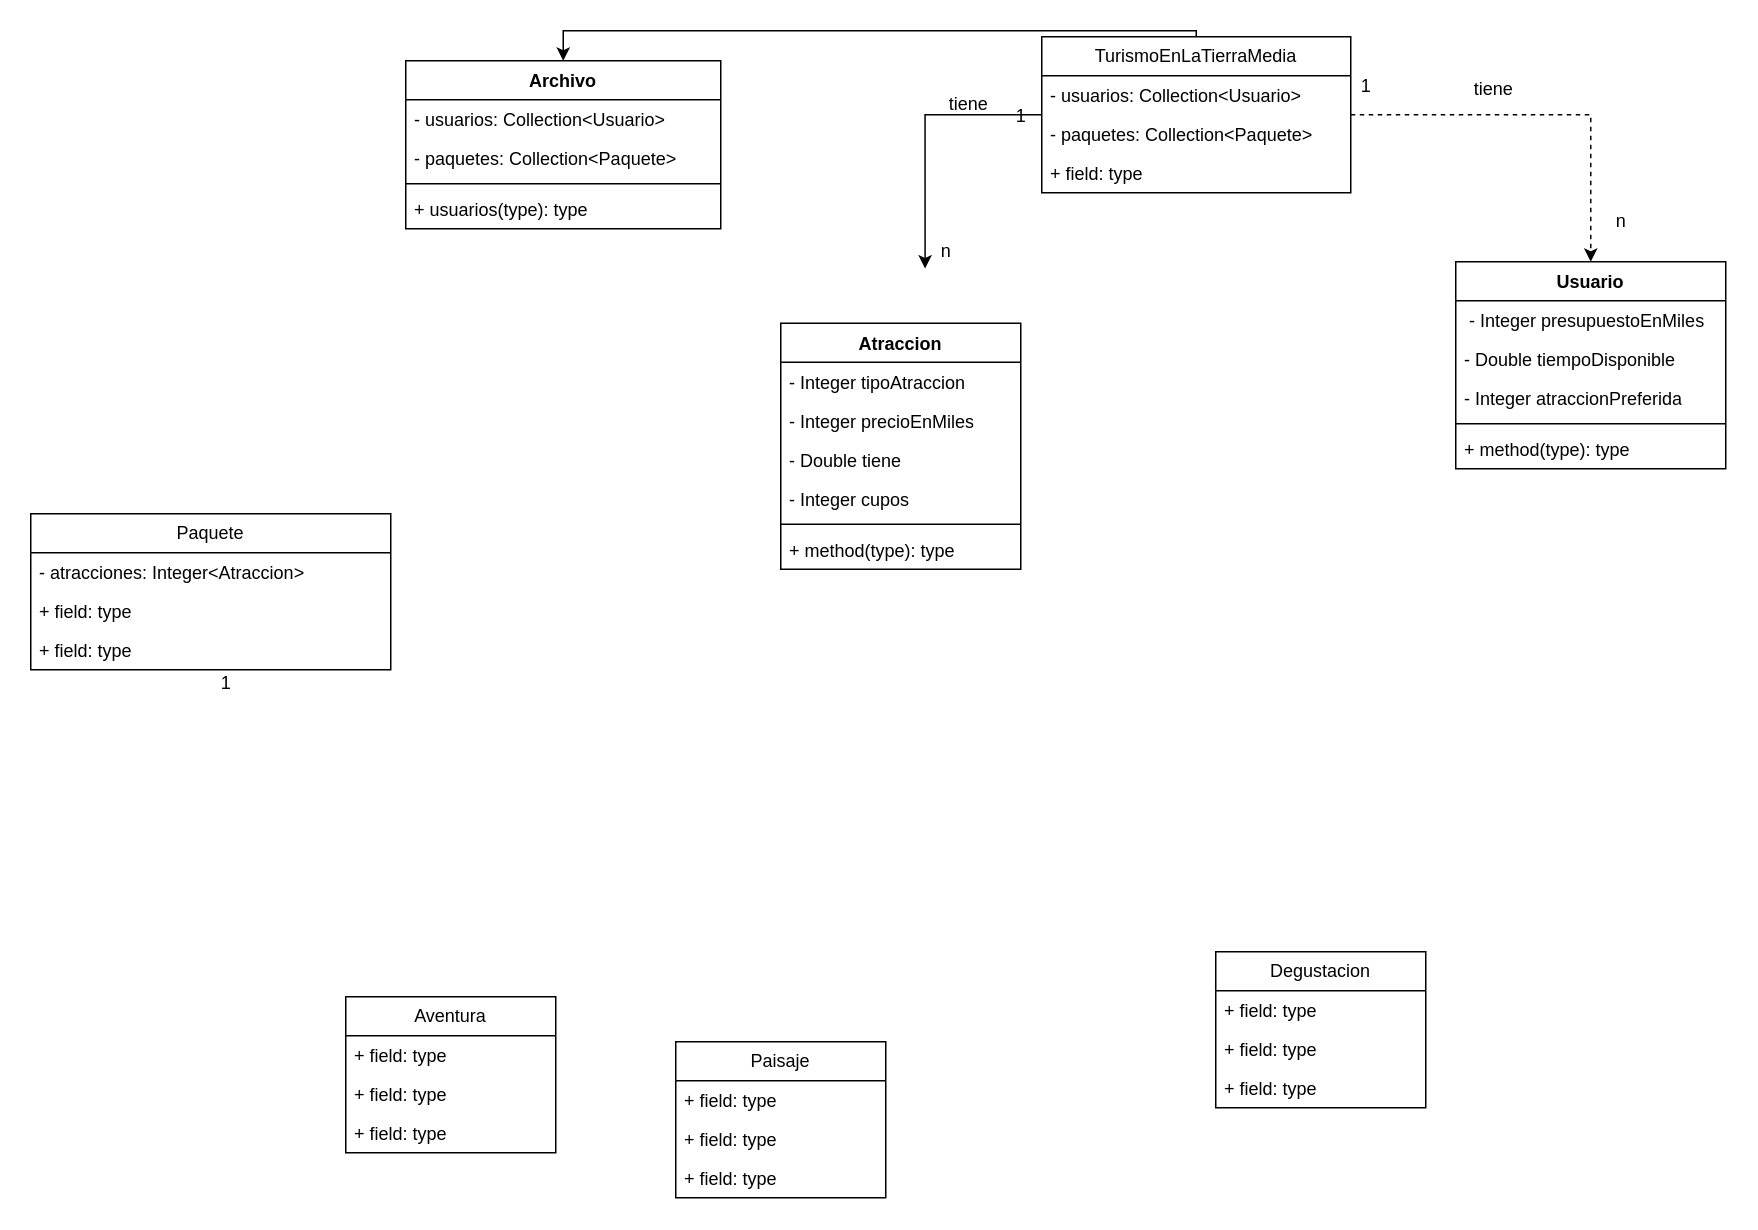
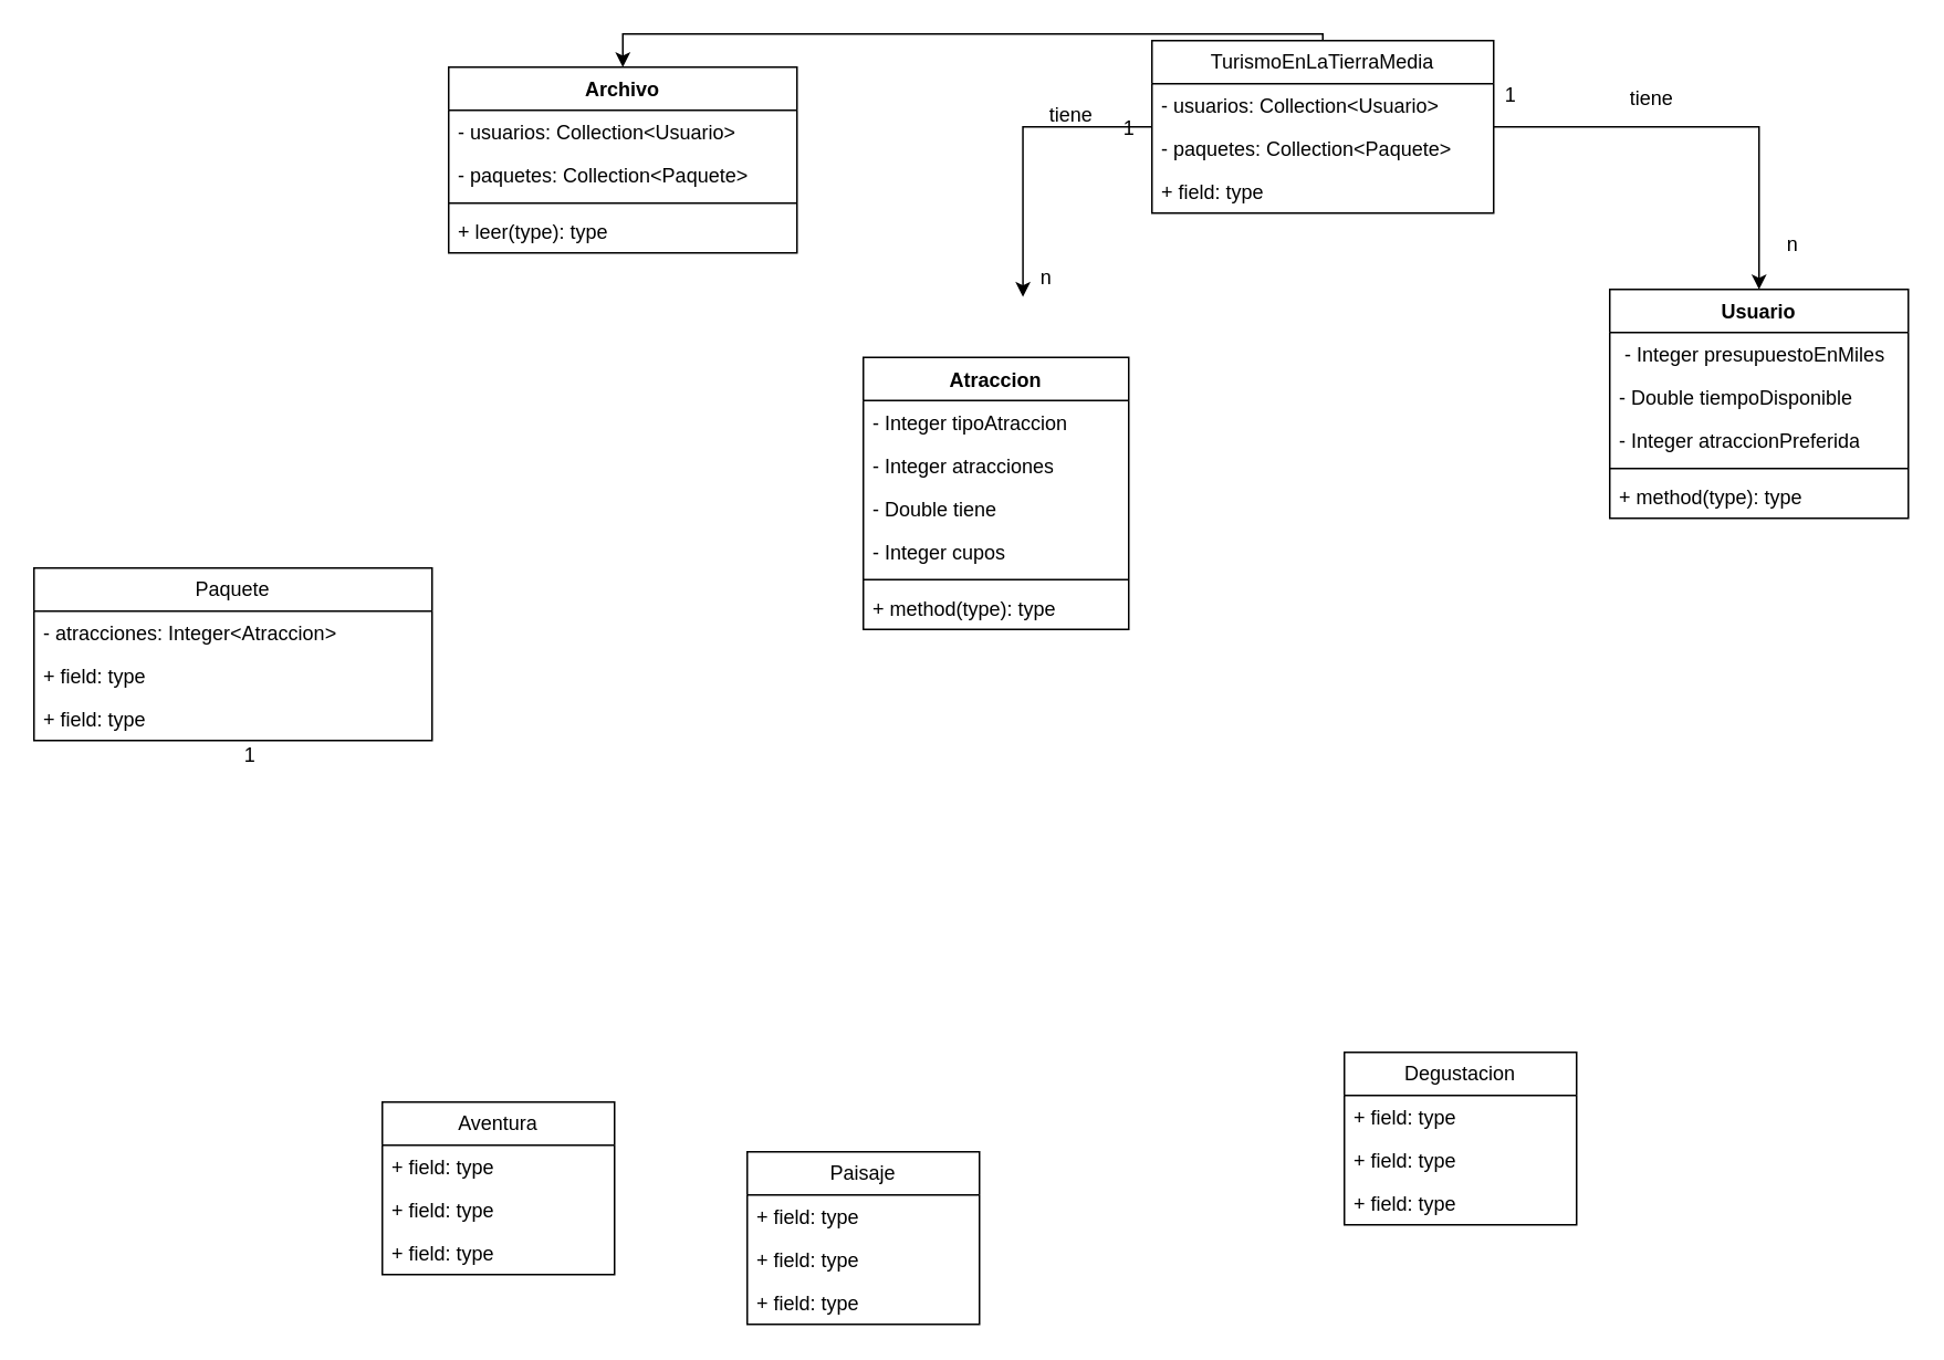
  <mxCell id="0" />
  <mxCell id="1" parent="0" />
  <mxCell id="2" value="Atraccion" style="swimlane;fontStyle=1;align=center;verticalAlign=top;childLayout=stackLayout;horizontal=1;startSize=26;horizontalStack=0;resizeParent=1;resizeParentMax=0;resizeLast=0;collapsible=1;marginBottom=0;whiteSpace=wrap;html=1;" parent="1" vertex="1"><mxGeometry x="520" y="215" width="160" height="164" as="geometry"><mxRectangle x="300" y="60" width="120" height="30" as="alternateBounds" /></mxGeometry></mxCell>
  <mxCell id="3" value="- Integer tipoAtraccion" style="text;strokeColor=none;fillColor=none;align=left;verticalAlign=top;spacingLeft=4;spacingRight=4;overflow=hidden;rotatable=0;points=[[0,0.5],[1,0.5]];portConstraint=eastwest;whiteSpace=wrap;html=1;" parent="2" vertex="1"><mxGeometry y="26" width="160" height="26" as="geometry" /></mxCell>
- <mxCell id="4" value="- Integer precioEnMiles" style="text;strokeColor=none;fillColor=none;align=left;verticalAlign=top;spacingLeft=4;spacingRight=4;overflow=hidden;rotatable=0;points=[[0,0.5],[1,0.5]];portConstraint=eastwest;whiteSpace=wrap;html=1;" parent="2" vertex="1"><mxGeometry y="52" width="160" height="26" as="geometry" /></mxCell>
+ <mxCell id="4" value="- Integer atracciones" style="text;strokeColor=none;fillColor=none;align=left;verticalAlign=top;spacingLeft=4;spacingRight=4;overflow=hidden;rotatable=0;points=[[0,0.5],[1,0.5]];portConstraint=eastwest;whiteSpace=wrap;html=1;" parent="2" vertex="1"><mxGeometry y="52" width="160" height="26" as="geometry" /></mxCell>
  <mxCell id="5" value="- Double tiene" style="text;strokeColor=none;fillColor=none;align=left;verticalAlign=top;spacingLeft=4;spacingRight=4;overflow=hidden;rotatable=0;points=[[0,0.5],[1,0.5]];portConstraint=eastwest;whiteSpace=wrap;html=1;" parent="2" vertex="1"><mxGeometry y="78" width="160" height="26" as="geometry" /></mxCell>
  <mxCell id="6" value="- Integer cupos" style="text;strokeColor=none;fillColor=none;align=left;verticalAlign=top;spacingLeft=4;spacingRight=4;overflow=hidden;rotatable=0;points=[[0,0.5],[1,0.5]];portConstraint=eastwest;whiteSpace=wrap;html=1;" parent="2" vertex="1"><mxGeometry y="104" width="160" height="26" as="geometry" /></mxCell>
  <mxCell id="7" value="" style="line;strokeWidth=1;fillColor=none;align=left;verticalAlign=middle;spacingTop=-1;spacingLeft=3;spacingRight=3;rotatable=0;labelPosition=right;points=[];portConstraint=eastwest;strokeColor=inherit;" parent="2" vertex="1"><mxGeometry y="130" width="160" height="8" as="geometry" /></mxCell>
  <mxCell id="8" value="+ method(type): type" style="text;strokeColor=none;fillColor=none;align=left;verticalAlign=top;spacingLeft=4;spacingRight=4;overflow=hidden;rotatable=0;points=[[0,0.5],[1,0.5]];portConstraint=eastwest;whiteSpace=wrap;html=1;" parent="2" vertex="1"><mxGeometry y="138" width="160" height="26" as="geometry" /></mxCell>
  <mxCell id="9" value="Usuario" style="swimlane;fontStyle=1;align=center;verticalAlign=top;childLayout=stackLayout;horizontal=1;startSize=26;horizontalStack=0;resizeParent=1;resizeParentMax=0;resizeLast=0;collapsible=1;marginBottom=0;whiteSpace=wrap;html=1;" parent="1" vertex="1"><mxGeometry x="970" y="174" width="180" height="138" as="geometry" /></mxCell>
  <mxCell id="10" value="&amp;nbsp;- Integer presupuestoEnMiles" style="text;strokeColor=none;fillColor=none;align=left;verticalAlign=top;spacingLeft=4;spacingRight=4;overflow=hidden;rotatable=0;points=[[0,0.5],[1,0.5]];portConstraint=eastwest;whiteSpace=wrap;html=1;" parent="9" vertex="1"><mxGeometry y="26" width="180" height="26" as="geometry" /></mxCell>
  <mxCell id="11" value="- Double tiempoDisponible" style="text;strokeColor=none;fillColor=none;align=left;verticalAlign=top;spacingLeft=4;spacingRight=4;overflow=hidden;rotatable=0;points=[[0,0.5],[1,0.5]];portConstraint=eastwest;whiteSpace=wrap;html=1;" parent="9" vertex="1"><mxGeometry y="52" width="180" height="26" as="geometry" /></mxCell>
  <mxCell id="12" value="- Integer atraccionPreferida" style="text;strokeColor=none;fillColor=none;align=left;verticalAlign=top;spacingLeft=4;spacingRight=4;overflow=hidden;rotatable=0;points=[[0,0.5],[1,0.5]];portConstraint=eastwest;whiteSpace=wrap;html=1;" parent="9" vertex="1"><mxGeometry y="78" width="180" height="26" as="geometry" /></mxCell>
  <mxCell id="13" value="" style="line;strokeWidth=1;fillColor=none;align=left;verticalAlign=middle;spacingTop=-1;spacingLeft=3;spacingRight=3;rotatable=0;labelPosition=right;points=[];portConstraint=eastwest;strokeColor=inherit;" parent="9" vertex="1"><mxGeometry y="104" width="180" height="8" as="geometry" /></mxCell>
  <mxCell id="14" value="+ method(type): type" style="text;strokeColor=none;fillColor=none;align=left;verticalAlign=top;spacingLeft=4;spacingRight=4;overflow=hidden;rotatable=0;points=[[0,0.5],[1,0.5]];portConstraint=eastwest;whiteSpace=wrap;html=1;" parent="9" vertex="1"><mxGeometry y="112" width="180" height="26" as="geometry" /></mxCell>
  <mxCell id="15" style="edgeStyle=orthogonalEdgeStyle;rounded=0;orthogonalLoop=1;jettySize=auto;html=1;entryX=0.041;entryY=0.884;entryDx=0;entryDy=0;entryPerimeter=0;" parent="1" source="18" target="32" edge="1"><mxGeometry relative="1" as="geometry" /></mxCell>
- <mxCell id="16" style="edgeStyle=orthogonalEdgeStyle;rounded=0;orthogonalLoop=1;jettySize=auto;html=1;entryX=0.5;entryY=0;entryDx=0;entryDy=0;dashed=1;" parent="1" source="18" target="9" edge="1"><mxGeometry relative="1" as="geometry" /></mxCell>
+ <mxCell id="16" style="edgeStyle=orthogonalEdgeStyle;rounded=0;orthogonalLoop=1;jettySize=auto;html=1;entryX=0.5;entryY=0;entryDx=0;entryDy=0;" parent="1" source="18" target="9" edge="1"><mxGeometry relative="1" as="geometry" /></mxCell>
  <mxCell id="17" style="edgeStyle=orthogonalEdgeStyle;rounded=0;orthogonalLoop=1;jettySize=auto;html=1;entryX=0.5;entryY=0;entryDx=0;entryDy=0;" parent="1" source="18" target="45" edge="1"><mxGeometry relative="1" as="geometry"><Array as="points"><mxPoint x="797" y="20" /><mxPoint x="375" y="20" /></Array></mxGeometry></mxCell>
  <mxCell id="18" value="TurismoEnLaTierraMedia" style="swimlane;fontStyle=0;childLayout=stackLayout;horizontal=1;startSize=26;fillColor=none;horizontalStack=0;resizeParent=1;resizeParentMax=0;resizeLast=0;collapsible=1;marginBottom=0;whiteSpace=wrap;html=1;" parent="1" vertex="1"><mxGeometry x="694" y="24" width="206" height="104" as="geometry" /></mxCell>
  <mxCell id="19" value="- usuarios: Collection&amp;lt;Usuario&amp;gt;" style="text;strokeColor=none;fillColor=none;align=left;verticalAlign=top;spacingLeft=4;spacingRight=4;overflow=hidden;rotatable=0;points=[[0,0.5],[1,0.5]];portConstraint=eastwest;whiteSpace=wrap;html=1;" parent="18" vertex="1"><mxGeometry y="26" width="206" height="26" as="geometry" /></mxCell>
  <mxCell id="20" value="- paquetes: Collection&amp;lt;Paquete&amp;gt;" style="text;strokeColor=none;fillColor=none;align=left;verticalAlign=top;spacingLeft=4;spacingRight=4;overflow=hidden;rotatable=0;points=[[0,0.5],[1,0.5]];portConstraint=eastwest;whiteSpace=wrap;html=1;" parent="18" vertex="1"><mxGeometry y="52" width="206" height="26" as="geometry" /></mxCell>
  <mxCell id="21" value="+ field: type" style="text;strokeColor=none;fillColor=none;align=left;verticalAlign=top;spacingLeft=4;spacingRight=4;overflow=hidden;rotatable=0;points=[[0,0.5],[1,0.5]];portConstraint=eastwest;whiteSpace=wrap;html=1;" parent="18" vertex="1"><mxGeometry y="78" width="206" height="26" as="geometry" /></mxCell>
  <mxCell id="22" value="Aventura" style="swimlane;fontStyle=0;childLayout=stackLayout;horizontal=1;startSize=26;fillColor=none;horizontalStack=0;resizeParent=1;resizeParentMax=0;resizeLast=0;collapsible=1;marginBottom=0;whiteSpace=wrap;html=1;" parent="1" vertex="1"><mxGeometry x="230" y="664" width="140" height="104" as="geometry" /></mxCell>
  <mxCell id="23" value="+ field: type" style="text;strokeColor=none;fillColor=none;align=left;verticalAlign=top;spacingLeft=4;spacingRight=4;overflow=hidden;rotatable=0;points=[[0,0.5],[1,0.5]];portConstraint=eastwest;whiteSpace=wrap;html=1;" parent="22" vertex="1"><mxGeometry y="26" width="140" height="26" as="geometry" /></mxCell>
  <mxCell id="24" value="+ field: type" style="text;strokeColor=none;fillColor=none;align=left;verticalAlign=top;spacingLeft=4;spacingRight=4;overflow=hidden;rotatable=0;points=[[0,0.5],[1,0.5]];portConstraint=eastwest;whiteSpace=wrap;html=1;" parent="22" vertex="1"><mxGeometry y="52" width="140" height="26" as="geometry" /></mxCell>
  <mxCell id="25" value="+ field: type" style="text;strokeColor=none;fillColor=none;align=left;verticalAlign=top;spacingLeft=4;spacingRight=4;overflow=hidden;rotatable=0;points=[[0,0.5],[1,0.5]];portConstraint=eastwest;whiteSpace=wrap;html=1;" parent="22" vertex="1"><mxGeometry y="78" width="140" height="26" as="geometry" /></mxCell>
  <mxCell id="26" value="Paquete" style="swimlane;fontStyle=0;childLayout=stackLayout;horizontal=1;startSize=26;fillColor=none;horizontalStack=0;resizeParent=1;resizeParentMax=0;resizeLast=0;collapsible=1;marginBottom=0;whiteSpace=wrap;html=1;" parent="1" vertex="1"><mxGeometry x="20" width="240" height="104" as="geometry" y="342" /></mxCell>
  <mxCell id="27" value="- atracciones: Integer&amp;lt;Atraccion&amp;gt;" style="text;strokeColor=none;fillColor=none;align=left;verticalAlign=top;spacingLeft=4;spacingRight=4;overflow=hidden;rotatable=0;points=[[0,0.5],[1,0.5]];portConstraint=eastwest;whiteSpace=wrap;html=1;" parent="26" vertex="1"><mxGeometry y="26" width="240" height="26" as="geometry" /></mxCell>
  <mxCell id="28" value="+ field: type" style="text;strokeColor=none;fillColor=none;align=left;verticalAlign=top;spacingLeft=4;spacingRight=4;overflow=hidden;rotatable=0;points=[[0,0.5],[1,0.5]];portConstraint=eastwest;whiteSpace=wrap;html=1;" parent="26" vertex="1"><mxGeometry y="52" width="240" height="26" as="geometry" /></mxCell>
  <mxCell id="29" value="+ field: type" style="text;strokeColor=none;fillColor=none;align=left;verticalAlign=top;spacingLeft=4;spacingRight=4;overflow=hidden;rotatable=0;points=[[0,0.5],[1,0.5]];portConstraint=eastwest;whiteSpace=wrap;html=1;" parent="26" vertex="1"><mxGeometry y="78" width="240" height="26" as="geometry" /></mxCell>
  <mxCell id="30" value="tiene" style="text;html=1;align=center;verticalAlign=middle;resizable=0;points=[];autosize=1;strokeColor=none;fillColor=none;" parent="1" vertex="1"><mxGeometry x="620" y="54" width="50" height="30" as="geometry" /></mxCell>
  <mxCell id="31" value="1" style="text;html=1;align=center;verticalAlign=middle;resizable=0;points=[];autosize=1;strokeColor=none;fillColor=none;" parent="1" vertex="1"><mxGeometry x="665" y="62" width="30" height="30" as="geometry" /></mxCell>
  <mxCell id="32" value="n" style="text;html=1;align=center;verticalAlign=middle;resizable=0;points=[];autosize=1;strokeColor=none;fillColor=none;" parent="1" vertex="1"><mxGeometry x="615" y="152" width="30" height="30" as="geometry" /></mxCell>
  <mxCell id="33" value="tiene" style="text;html=1;align=center;verticalAlign=middle;resizable=0;points=[];autosize=1;strokeColor=none;fillColor=none;" parent="1" vertex="1"><mxGeometry x="970" y="44" width="50" height="30" as="geometry" /></mxCell>
  <mxCell id="34" value="n" style="text;html=1;align=center;verticalAlign=middle;resizable=0;points=[];autosize=1;strokeColor=none;fillColor=none;" parent="1" vertex="1"><mxGeometry x="1065" y="132" width="30" height="30" as="geometry" /></mxCell>
  <mxCell id="35" value="1" style="text;html=1;align=center;verticalAlign=middle;resizable=0;points=[];autosize=1;strokeColor=none;fillColor=none;" parent="1" vertex="1"><mxGeometry x="895" y="42" width="30" height="30" as="geometry" /></mxCell>
  <mxCell id="36" value="1" style="text;html=1;align=center;verticalAlign=middle;resizable=0;points=[];autosize=1;strokeColor=none;fillColor=none;" parent="1" vertex="1"><mxGeometry x="135" y="440" width="30" height="30" as="geometry" /></mxCell>
  <mxCell id="37" value="Paisaje" style="swimlane;fontStyle=0;childLayout=stackLayout;horizontal=1;startSize=26;fillColor=none;horizontalStack=0;resizeParent=1;resizeParentMax=0;resizeLast=0;collapsible=1;marginBottom=0;whiteSpace=wrap;html=1;" parent="1" vertex="1"><mxGeometry x="450" y="694" width="140" height="104" as="geometry" /></mxCell>
  <mxCell id="38" value="+ field: type" style="text;strokeColor=none;fillColor=none;align=left;verticalAlign=top;spacingLeft=4;spacingRight=4;overflow=hidden;rotatable=0;points=[[0,0.5],[1,0.5]];portConstraint=eastwest;whiteSpace=wrap;html=1;" parent="37" vertex="1"><mxGeometry y="26" width="140" height="26" as="geometry" /></mxCell>
  <mxCell id="39" value="+ field: type" style="text;strokeColor=none;fillColor=none;align=left;verticalAlign=top;spacingLeft=4;spacingRight=4;overflow=hidden;rotatable=0;points=[[0,0.5],[1,0.5]];portConstraint=eastwest;whiteSpace=wrap;html=1;" parent="37" vertex="1"><mxGeometry y="52" width="140" height="26" as="geometry" /></mxCell>
  <mxCell id="40" value="+ field: type" style="text;strokeColor=none;fillColor=none;align=left;verticalAlign=top;spacingLeft=4;spacingRight=4;overflow=hidden;rotatable=0;points=[[0,0.5],[1,0.5]];portConstraint=eastwest;whiteSpace=wrap;html=1;" parent="37" vertex="1"><mxGeometry y="78" width="140" height="26" as="geometry" /></mxCell>
  <mxCell id="41" value="Degustacion" style="swimlane;fontStyle=0;childLayout=stackLayout;horizontal=1;startSize=26;fillColor=none;horizontalStack=0;resizeParent=1;resizeParentMax=0;resizeLast=0;collapsible=1;marginBottom=0;whiteSpace=wrap;html=1;" parent="1" vertex="1"><mxGeometry x="810" y="634" width="140" height="104" as="geometry" /></mxCell>
  <mxCell id="42" value="+ field: type" style="text;strokeColor=none;fillColor=none;align=left;verticalAlign=top;spacingLeft=4;spacingRight=4;overflow=hidden;rotatable=0;points=[[0,0.5],[1,0.5]];portConstraint=eastwest;whiteSpace=wrap;html=1;" parent="41" vertex="1"><mxGeometry y="26" width="140" height="26" as="geometry" /></mxCell>
  <mxCell id="43" value="+ field: type" style="text;strokeColor=none;fillColor=none;align=left;verticalAlign=top;spacingLeft=4;spacingRight=4;overflow=hidden;rotatable=0;points=[[0,0.5],[1,0.5]];portConstraint=eastwest;whiteSpace=wrap;html=1;" parent="41" vertex="1"><mxGeometry y="52" width="140" height="26" as="geometry" /></mxCell>
  <mxCell id="44" value="+ field: type" style="text;strokeColor=none;fillColor=none;align=left;verticalAlign=top;spacingLeft=4;spacingRight=4;overflow=hidden;rotatable=0;points=[[0,0.5],[1,0.5]];portConstraint=eastwest;whiteSpace=wrap;html=1;" parent="41" vertex="1"><mxGeometry y="78" width="140" height="26" as="geometry" /></mxCell>
  <mxCell id="45" value="Archivo" style="swimlane;fontStyle=1;align=center;verticalAlign=top;childLayout=stackLayout;horizontal=1;startSize=26;horizontalStack=0;resizeParent=1;resizeParentMax=0;resizeLast=0;collapsible=1;marginBottom=0;whiteSpace=wrap;html=1;" parent="1" vertex="1"><mxGeometry x="270" y="40" width="210" height="112" as="geometry" /></mxCell>
  <mxCell id="46" value="- usuarios: Collection&amp;lt;Usuario&amp;gt;" style="text;strokeColor=none;fillColor=none;align=left;verticalAlign=top;spacingLeft=4;spacingRight=4;overflow=hidden;rotatable=0;points=[[0,0.5],[1,0.5]];portConstraint=eastwest;whiteSpace=wrap;html=1;" parent="45" vertex="1"><mxGeometry y="26" width="210" height="26" as="geometry" /></mxCell>
  <mxCell id="47" value="- paquetes: Collection&amp;lt;Paquete&amp;gt;" style="text;strokeColor=none;fillColor=none;align=left;verticalAlign=top;spacingLeft=4;spacingRight=4;overflow=hidden;rotatable=0;points=[[0,0.5],[1,0.5]];portConstraint=eastwest;whiteSpace=wrap;html=1;" parent="45" vertex="1"><mxGeometry y="52" width="210" height="26" as="geometry" /></mxCell>
  <mxCell id="48" value="" style="line;strokeWidth=1;fillColor=none;align=left;verticalAlign=middle;spacingTop=-1;spacingLeft=3;spacingRight=3;rotatable=0;labelPosition=right;points=[];portConstraint=eastwest;strokeColor=inherit;" parent="45" vertex="1"><mxGeometry y="78" width="210" height="8" as="geometry" /></mxCell>
- <mxCell id="49" value="+ usuarios(type): type" style="text;strokeColor=none;fillColor=none;align=left;verticalAlign=top;spacingLeft=4;spacingRight=4;overflow=hidden;rotatable=0;points=[[0,0.5],[1,0.5]];portConstraint=eastwest;whiteSpace=wrap;html=1;" parent="45" vertex="1"><mxGeometry y="86" width="210" height="26" as="geometry" /></mxCell>
+ <mxCell id="49" value="+ leer(type): type" style="text;strokeColor=none;fillColor=none;align=left;verticalAlign=top;spacingLeft=4;spacingRight=4;overflow=hidden;rotatable=0;points=[[0,0.5],[1,0.5]];portConstraint=eastwest;whiteSpace=wrap;html=1;" parent="45" vertex="1"><mxGeometry y="86" width="210" height="26" as="geometry" /></mxCell>
